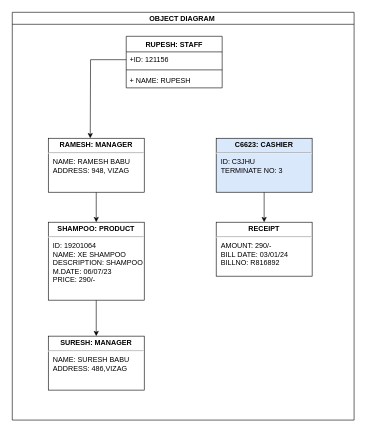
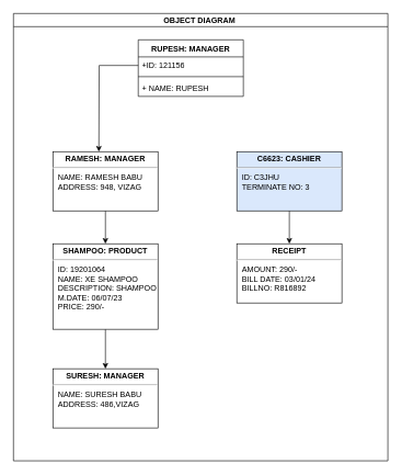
  <mxCell id="0" />
  <mxCell id="1" parent="0" />
  <mxCell id="2" value="OBJECT DIAGRAM " style="swimlane;startSize=20;horizontal=1;containerType=tree;newEdgeStyle={&quot;edgeStyle&quot;:&quot;elbowEdgeStyle&quot;,&quot;startArrow&quot;:&quot;none&quot;,&quot;endArrow&quot;:&quot;none&quot;};" parent="1" vertex="1"><mxGeometry x="20" y="20" width="570" height="680" as="geometry"><mxRectangle x="128" y="80" width="150" height="30" as="alternateBounds" /></mxGeometry></mxCell>
- <mxCell id="3" value="RUPESH: STAFF" style="swimlane;fontStyle=1;align=center;verticalAlign=top;childLayout=stackLayout;horizontal=1;startSize=26;horizontalStack=0;resizeParent=1;resizeParentMax=0;resizeLast=0;collapsible=1;marginBottom=0;whiteSpace=wrap;html=1;" parent="2" vertex="1"><mxGeometry x="190" y="40" width="160" height="86" as="geometry" /></mxCell>
+ <mxCell id="3" value="RUPESH: MANAGER" style="swimlane;fontStyle=1;align=center;verticalAlign=top;childLayout=stackLayout;horizontal=1;startSize=26;horizontalStack=0;resizeParent=1;resizeParentMax=0;resizeLast=0;collapsible=1;marginBottom=0;whiteSpace=wrap;html=1;" parent="2" vertex="1"><mxGeometry x="190" y="40" width="160" height="86" as="geometry" /></mxCell>
  <mxCell id="4" style="edgeStyle=orthogonalEdgeStyle;rounded=0;orthogonalLoop=1;jettySize=auto;html=1;exitX=0;exitY=0.5;exitDx=0;exitDy=0;" parent="3" source="5" edge="1"><mxGeometry relative="1" as="geometry"><mxPoint x="-60" y="170" as="targetPoint" /></mxGeometry></mxCell>
  <mxCell id="5" value="+ID: 121156" style="text;strokeColor=none;fillColor=none;align=left;verticalAlign=top;spacingLeft=4;spacingRight=4;overflow=hidden;rotatable=0;points=[[0,0.5],[1,0.5]];portConstraint=eastwest;whiteSpace=wrap;html=1;" parent="3" vertex="1"><mxGeometry y="26" width="160" height="26" as="geometry" /></mxCell>
  <mxCell id="6" value="" style="line;strokeWidth=1;fillColor=none;align=left;verticalAlign=middle;spacingTop=-1;spacingLeft=3;spacingRight=3;rotatable=0;labelPosition=right;points=[];portConstraint=eastwest;strokeColor=inherit;" parent="3" vertex="1"><mxGeometry y="52" width="160" height="8" as="geometry" /></mxCell>
  <mxCell id="7" value="+ NAME: RUPESH" style="text;strokeColor=none;fillColor=none;align=left;verticalAlign=top;spacingLeft=4;spacingRight=4;overflow=hidden;rotatable=0;points=[[0,0.5],[1,0.5]];portConstraint=eastwest;whiteSpace=wrap;html=1;" parent="3" vertex="1"><mxGeometry y="60" width="160" height="26" as="geometry" /></mxCell>
  <mxCell id="8" style="edgeStyle=orthogonalEdgeStyle;rounded=0;orthogonalLoop=1;jettySize=auto;html=1;exitX=0.5;exitY=1;exitDx=0;exitDy=0;entryX=0.5;entryY=0;entryDx=0;entryDy=0;" parent="2" source="9" target="12" edge="1"><mxGeometry relative="1" as="geometry" /></mxCell>
  <mxCell id="9" value="&lt;p style=&quot;margin: 4px 0px 0px; text-align: center;&quot;&gt;&lt;b style=&quot;&quot;&gt;C6623: CASHIER&lt;/b&gt;&lt;/p&gt;&lt;hr&gt;&lt;p style=&quot;margin:0px;margin-left:8px;&quot;&gt;ID: C3JHU&lt;/p&gt;&lt;p style=&quot;margin:0px;margin-left:8px;&quot;&gt;TERMINATE NO: 3&lt;/p&gt;" style="verticalAlign=top;align=left;overflow=fill;fontSize=12;fontFamily=Helvetica;html=1;whiteSpace=wrap;fillColor=#dae8fc;" parent="2" vertex="1"><mxGeometry x="340" y="210" width="160" height="90" as="geometry" /></mxCell>
  <mxCell id="10" style="edgeStyle=orthogonalEdgeStyle;rounded=0;orthogonalLoop=1;jettySize=auto;html=1;exitX=0.5;exitY=1;exitDx=0;exitDy=0;entryX=0.5;entryY=0;entryDx=0;entryDy=0;" parent="2" source="11" target="15" edge="1"><mxGeometry relative="1" as="geometry" /></mxCell>
  <mxCell id="11" value="&lt;p style=&quot;margin: 4px 0px 0px; text-align: center;&quot;&gt;&lt;b&gt;SHAMPOO: PRODUCT&lt;/b&gt;&lt;/p&gt;&lt;hr&gt;&lt;p style=&quot;margin:0px;margin-left:8px;&quot;&gt;ID: 19201064&lt;/p&gt;&lt;p style=&quot;margin:0px;margin-left:8px;&quot;&gt;NAME: XE SHAMPOO&lt;/p&gt;&lt;p style=&quot;margin:0px;margin-left:8px;&quot;&gt;DESCRIPTION: SHAMPOO&lt;/p&gt;&lt;p style=&quot;margin:0px;margin-left:8px;&quot;&gt;M.DATE: 06/07/23&lt;/p&gt;&lt;p style=&quot;margin:0px;margin-left:8px;&quot;&gt;PRICE: 290/-&lt;/p&gt;" style="verticalAlign=top;align=left;overflow=fill;fontSize=12;fontFamily=Helvetica;html=1;whiteSpace=wrap;" parent="2" vertex="1"><mxGeometry x="60" y="350" width="160" height="130" as="geometry" /></mxCell>
  <mxCell id="12" value="&lt;p style=&quot;margin: 4px 0px 0px; text-align: center;&quot;&gt;&lt;b&gt;RECEIPT&lt;/b&gt;&lt;/p&gt;&lt;hr&gt;&lt;p style=&quot;margin:0px;margin-left:8px;&quot;&gt;AMOUNT: 290/-&lt;/p&gt;&lt;p style=&quot;margin:0px;margin-left:8px;&quot;&gt;BILL DATE: 03/01/24&lt;/p&gt;&lt;p style=&quot;margin:0px;margin-left:8px;&quot;&gt;BILLNO: R816892&lt;/p&gt;" style="verticalAlign=top;align=left;overflow=fill;fontSize=12;fontFamily=Helvetica;html=1;whiteSpace=wrap;" parent="2" vertex="1"><mxGeometry x="340" y="350" width="160" height="90" as="geometry" /></mxCell>
  <mxCell id="13" style="edgeStyle=orthogonalEdgeStyle;rounded=0;orthogonalLoop=1;jettySize=auto;html=1;exitX=0.5;exitY=1;exitDx=0;exitDy=0;entryX=0.5;entryY=0;entryDx=0;entryDy=0;" parent="2" source="14" target="11" edge="1"><mxGeometry relative="1" as="geometry" /></mxCell>
  <mxCell id="14" value="&lt;p style=&quot;margin: 4px 0px 0px; text-align: center;&quot;&gt;&lt;b style=&quot;&quot;&gt;RAMESH: MANAGER&lt;/b&gt;&lt;/p&gt;&lt;hr&gt;&lt;p style=&quot;margin:0px;margin-left:8px;&quot;&gt;NAME: RAMESH BABU&lt;/p&gt;&lt;p style=&quot;margin:0px;margin-left:8px;&quot;&gt;ADDRESS: 948, VIZAG&lt;/p&gt;" style="verticalAlign=top;align=left;overflow=fill;fontSize=12;fontFamily=Helvetica;html=1;whiteSpace=wrap;" parent="2" vertex="1"><mxGeometry x="60" y="210" width="160" height="90" as="geometry" /></mxCell>
  <mxCell id="15" value="&lt;p style=&quot;margin: 4px 0px 0px; text-align: center;&quot;&gt;&lt;b&gt;SURESH: MANAGER&lt;/b&gt;&lt;/p&gt;&lt;hr&gt;&lt;p style=&quot;margin:0px;margin-left:8px;&quot;&gt;NAME: SURESH BABU&lt;/p&gt;&lt;p style=&quot;margin:0px;margin-left:8px;&quot;&gt;ADDRESS: 486,VIZAG&lt;/p&gt;" style="verticalAlign=top;align=left;overflow=fill;fontSize=12;fontFamily=Helvetica;html=1;whiteSpace=wrap;" parent="2" vertex="1"><mxGeometry x="60" y="540" width="160" height="90" as="geometry" /></mxCell>
